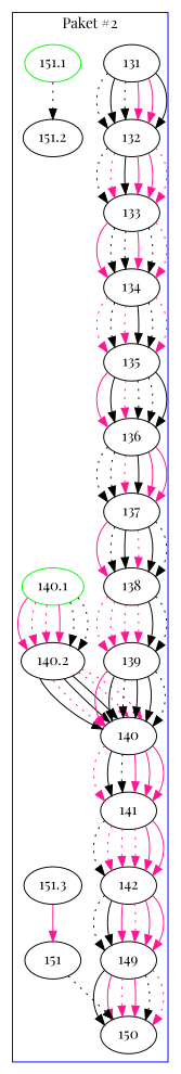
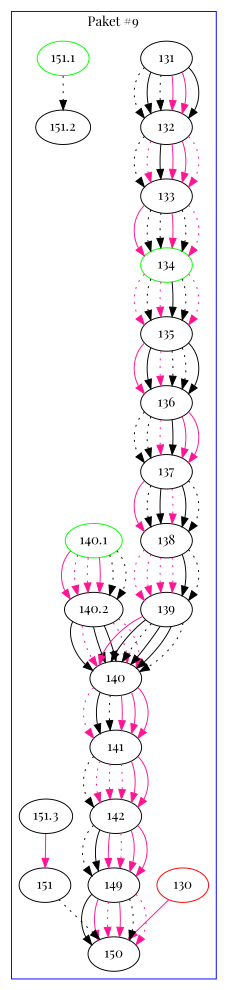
  digraph {
    fontname="Playfair Display"
    rankdir=TB
    node [fontname="Playfair Display"]
    edge [color=deeppink fontname="Playfair Display" style=dotted]
+   130 [color=red]
    150
    131 [color=black]
    132
    140.1 [color=green]
    140.2
    151.1 [color=green]
    151.2
    133
-   134
+   134 [color=green]
    135
    136
    137
    138
    139
    140
    141
    142
    149
    151
    151.3
    subgraph cluster_1 {
      color=blue
-     label="Paket #2"
+     label="Paket #9"
+     130
      150
      131
      132
      140.1
      140.2
      151.1
      151.2
      133
      134
      135
      136
      137
      138
      139
      140
      141
      142
      149
      151
      151.3
    }
+   130 -> 150 [style=solid]
    131 -> 132 [color=black]
    131 -> 132 [color=black style=solid]
    131 -> 132 [color=black]
    131 -> 132 [style=solid]
    131 -> 132 [style=solid]
    131 -> 132 [color=black style=solid]
    132 -> 133 [color=black]
    132 -> 133
    132 -> 133 [color=black style=solid]
    132 -> 133 [style=solid]
    132 -> 133 [style=solid]
    132 -> 133
    140.1 -> 140.2 [style=solid]
    140.1 -> 140.2
    140.1 -> 140.2
    140.1 -> 140.2 [style=solid]
    140.1 -> 140.2 [color=black]
    140.1 -> 140.2 [color=black]
    140.2 -> 140 [color=black style=solid]
    140.2 -> 140
    140.2 -> 140 [color=black style=solid]
    140.2 -> 140 [color=black style=solid]
    140.2 -> 140
    140.2 -> 140
    151.1 -> 151.2 [color=black]
    133 -> 134 [style=solid]
    133 -> 134 [color=black]
    133 -> 134 [color=black]
    133 -> 134 [style=solid]
    133 -> 134 [color=black]
    133 -> 134
    134 -> 135
    134 -> 135 [color=black]
    134 -> 135
    134 -> 135 [color=black style=solid]
    134 -> 135 [color=black]
    134 -> 135
    135 -> 136 [style=solid]
    135 -> 136 [color=black style=solid]
    135 -> 136
    135 -> 136 [color=black]
    135 -> 136 [color=black]
    135 -> 136 [color=black style=solid]
    136 -> 137 [color=black]
    136 -> 137 [color=black]
    136 -> 137
    136 -> 137 [color=black style=solid]
    136 -> 137 [style=solid]
    136 -> 137 [style=solid]
    137 -> 138 [style=solid]
    137 -> 138 [color=black]
    137 -> 138 [color=black style=solid]
    137 -> 138
    137 -> 138 [color=black style=solid]
    137 -> 138 [color=black]
    138 -> 139
    138 -> 139
    138 -> 139
    138 -> 139
    138 -> 139 [color=black style=solid]
    138 -> 139 [color=black]
    139 -> 140 [style=solid]
    139 -> 140 [color=black style=solid]
    139 -> 140 [color=black]
    139 -> 140 [color=black style=solid]
    139 -> 140 [color=black style=solid]
    139 -> 140 [color=black]
    140 -> 141
    140 -> 141 [color=black style=solid]
    140 -> 141 [color=black]
    140 -> 141 [style=solid]
    140 -> 141 [style=solid]
    140 -> 141 [style=solid]
    141 -> 142 [color=black]
    141 -> 142
    141 -> 142
    141 -> 142
    141 -> 142 [style=solid]
    141 -> 142 [style=solid]
    142 -> 149 [color=black]
    142 -> 149 [color=black style=solid]
    142 -> 149 [style=solid]
    142 -> 149
    142 -> 149 [style=solid]
    142 -> 149 [style=solid]
    149 -> 150 [color=black style=solid]
    149 -> 150 [style=solid]
    149 -> 150
    149 -> 150 [style=solid]
    149 -> 150 [color=black]
    149 -> 150
    151 -> 150 [color=black]
    151.3 -> 151 [style=solid]
  }
